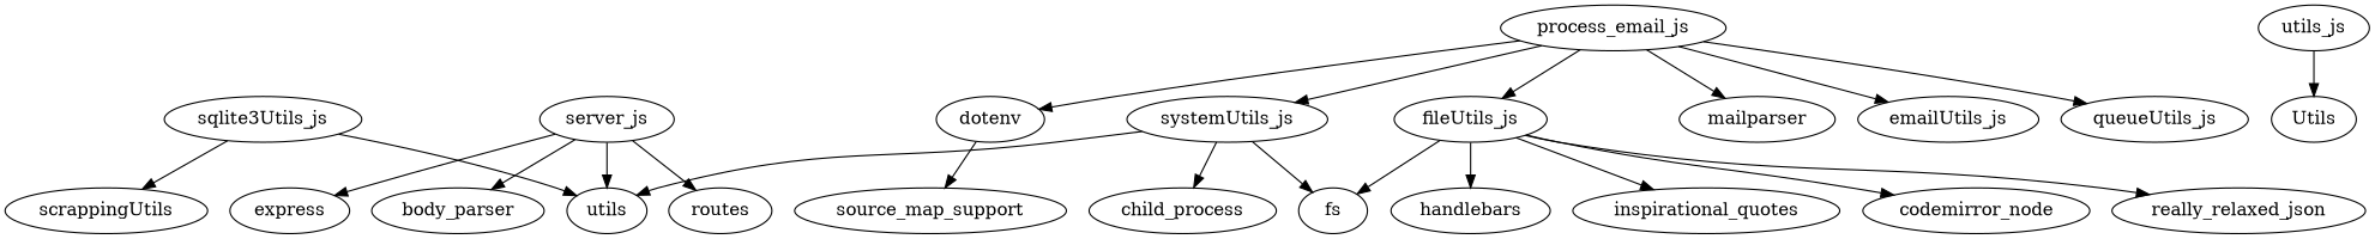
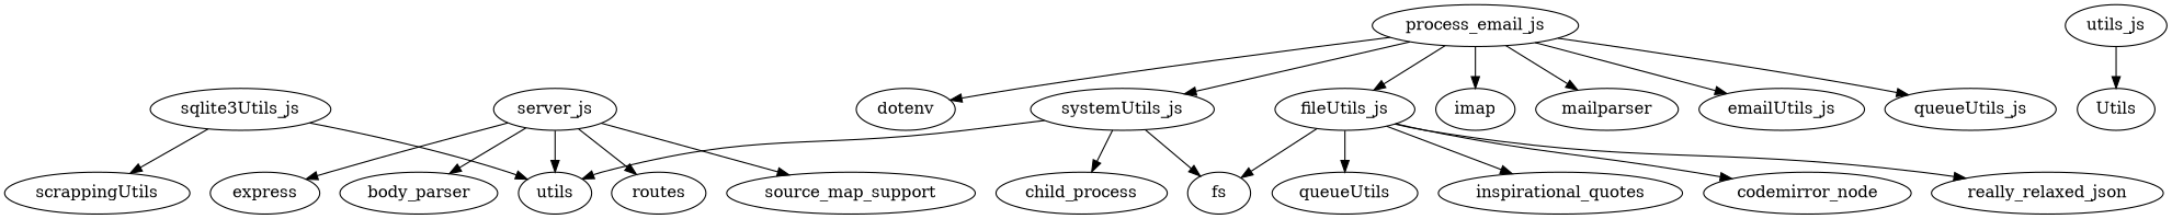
  digraph {
    edge [color=black]
    fileUtils_js
    fs
-   handlebars
+   handlebars [label=queueUtils]
    inspirational_quotes
    codemirror_node
    really_relaxed_json
    systemUtils_js
    utils
    child_process
    sqlite3Utils_js
    scrappingUtils
    server_js
    express
    body_parser
    source_map_support
    routes
    utils_js
    Utils
    process_email_js
+   imap
    mailparser
    emailUtils_js
    queueUtils_js
    dotenv
    fileUtils_js -> fs
    fileUtils_js -> handlebars
    fileUtils_js -> inspirational_quotes
    fileUtils_js -> codemirror_node
    fileUtils_js -> really_relaxed_json
    systemUtils_js -> fs
    systemUtils_js -> utils
    systemUtils_js -> child_process
    sqlite3Utils_js -> utils
    sqlite3Utils_js -> scrappingUtils
    server_js -> utils
    server_js -> express
    server_js -> body_parser
-   dotenv -> source_map_support
+   server_js -> source_map_support
    server_js -> routes
    utils_js -> Utils
    process_email_js -> fileUtils_js
    process_email_js -> systemUtils_js
+   process_email_js -> imap
    process_email_js -> mailparser
    process_email_js -> emailUtils_js
    process_email_js -> queueUtils_js
    process_email_js -> dotenv
  }
